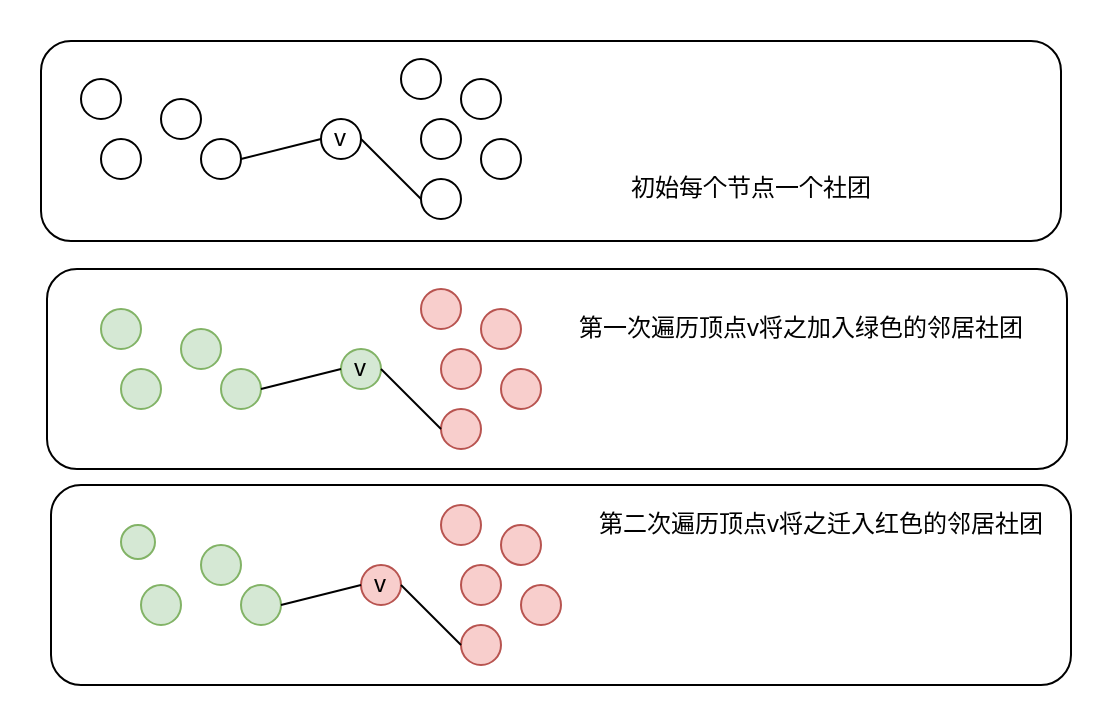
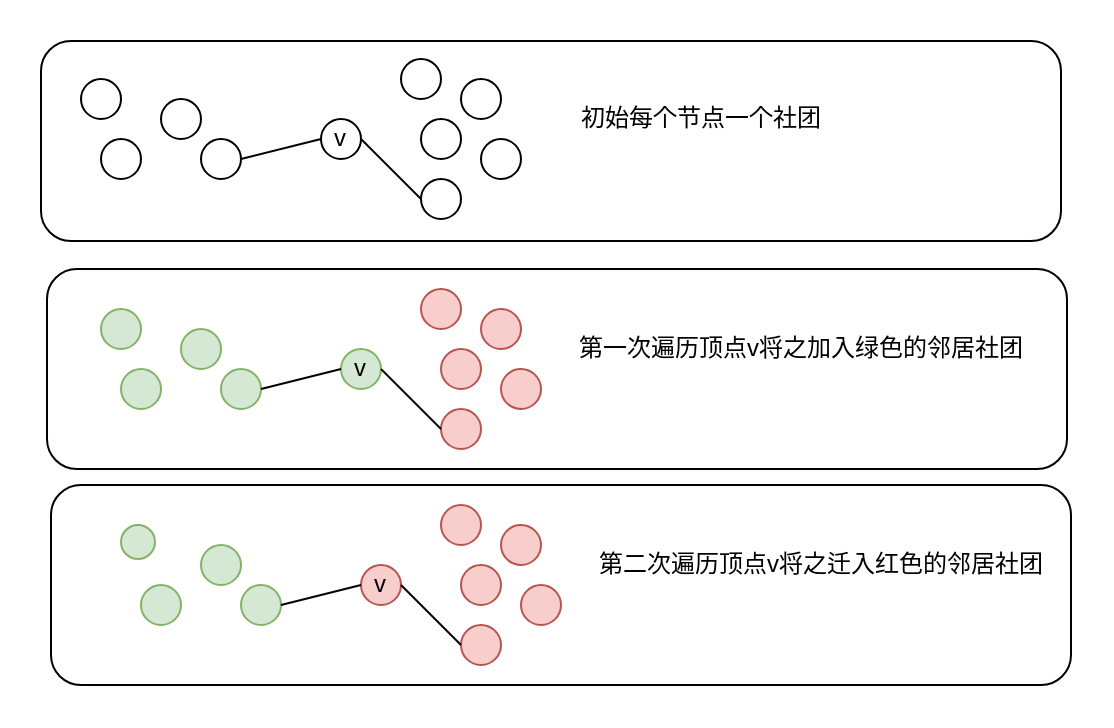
  <mxCell id="0" />
  <mxCell id="1" parent="0" />
  <mxCell id="2" value="" style="rounded=1;whiteSpace=wrap;html=1;" parent="1" vertex="1"><mxGeometry x="25" y="242" width="510" height="100" as="geometry" /></mxCell>
  <mxCell id="3" value="" style="rounded=1;whiteSpace=wrap;html=1;" parent="1" vertex="1"><mxGeometry x="23" y="134" width="510" height="100" as="geometry" /></mxCell>
  <mxCell id="4" value="" style="rounded=1;whiteSpace=wrap;html=1;" parent="1" vertex="1"><mxGeometry x="20" y="20" width="510" height="100" as="geometry" /></mxCell>
  <mxCell id="5" value="" style="ellipse;whiteSpace=wrap;html=1;aspect=fixed;" parent="1" vertex="1"><mxGeometry x="40" y="39" width="20" height="20" as="geometry" /></mxCell>
  <mxCell id="6" value="" style="ellipse;whiteSpace=wrap;html=1;aspect=fixed;" parent="1" vertex="1"><mxGeometry x="50" y="69" width="20" height="20" as="geometry" /></mxCell>
  <mxCell id="7" value="" style="ellipse;whiteSpace=wrap;html=1;aspect=fixed;" parent="1" vertex="1"><mxGeometry x="80" y="49" width="20" height="20" as="geometry" /></mxCell>
  <mxCell id="8" value="" style="ellipse;whiteSpace=wrap;html=1;aspect=fixed;" parent="1" vertex="1"><mxGeometry x="200" y="29" width="20" height="20" as="geometry" /></mxCell>
  <mxCell id="9" value="" style="ellipse;whiteSpace=wrap;html=1;aspect=fixed;" parent="1" vertex="1"><mxGeometry x="100" y="69" width="20" height="20" as="geometry" /></mxCell>
  <mxCell id="10" value="v" style="ellipse;whiteSpace=wrap;html=1;aspect=fixed;" parent="1" vertex="1"><mxGeometry x="160" y="59" width="20" height="20" as="geometry" /></mxCell>
  <mxCell id="11" value="" style="ellipse;whiteSpace=wrap;html=1;aspect=fixed;" parent="1" vertex="1"><mxGeometry x="210" y="59" width="20" height="20" as="geometry" /></mxCell>
  <mxCell id="12" value="" style="ellipse;whiteSpace=wrap;html=1;aspect=fixed;" parent="1" vertex="1"><mxGeometry x="230" y="39" width="20" height="20" as="geometry" /></mxCell>
  <mxCell id="13" value="" style="ellipse;whiteSpace=wrap;html=1;aspect=fixed;" parent="1" vertex="1"><mxGeometry x="240" y="69" width="20" height="20" as="geometry" /></mxCell>
  <mxCell id="14" value="" style="ellipse;whiteSpace=wrap;html=1;aspect=fixed;" parent="1" vertex="1"><mxGeometry x="210" y="89" width="20" height="20" as="geometry" /></mxCell>
  <mxCell id="15" value="" style="ellipse;whiteSpace=wrap;html=1;aspect=fixed;fillColor=#d5e8d4;strokeColor=#82b366;" parent="1" vertex="1"><mxGeometry x="50" y="154" width="20" height="20" as="geometry" /></mxCell>
  <mxCell id="16" value="" style="ellipse;whiteSpace=wrap;html=1;aspect=fixed;fillColor=#d5e8d4;strokeColor=#82b366;" parent="1" vertex="1"><mxGeometry x="60" y="184" width="20" height="20" as="geometry" /></mxCell>
  <mxCell id="17" value="" style="ellipse;whiteSpace=wrap;html=1;aspect=fixed;fillColor=#d5e8d4;strokeColor=#82b366;" parent="1" vertex="1"><mxGeometry x="90" y="164" width="20" height="20" as="geometry" /></mxCell>
  <mxCell id="18" value="" style="ellipse;whiteSpace=wrap;html=1;aspect=fixed;fillColor=#f8cecc;strokeColor=#b85450;" parent="1" vertex="1"><mxGeometry x="210" y="144" width="20" height="20" as="geometry" /></mxCell>
  <mxCell id="19" value="" style="ellipse;whiteSpace=wrap;html=1;aspect=fixed;fillColor=#d5e8d4;strokeColor=#82b366;" parent="1" vertex="1"><mxGeometry x="110" y="184" width="20" height="20" as="geometry" /></mxCell>
  <mxCell id="20" value="v" style="ellipse;whiteSpace=wrap;html=1;aspect=fixed;fillColor=#d5e8d4;strokeColor=#82b366;" parent="1" vertex="1"><mxGeometry x="170" y="174" width="20" height="20" as="geometry" /></mxCell>
  <mxCell id="21" value="" style="ellipse;whiteSpace=wrap;html=1;aspect=fixed;fillColor=#f8cecc;strokeColor=#b85450;" parent="1" vertex="1"><mxGeometry x="220" y="174" width="20" height="20" as="geometry" /></mxCell>
  <mxCell id="22" value="" style="ellipse;whiteSpace=wrap;html=1;aspect=fixed;fillColor=#f8cecc;strokeColor=#b85450;" parent="1" vertex="1"><mxGeometry x="240" y="154" width="20" height="20" as="geometry" /></mxCell>
  <mxCell id="23" value="" style="ellipse;whiteSpace=wrap;html=1;aspect=fixed;fillColor=#f8cecc;strokeColor=#b85450;" parent="1" vertex="1"><mxGeometry x="250" y="184" width="20" height="20" as="geometry" /></mxCell>
  <mxCell id="24" value="" style="ellipse;whiteSpace=wrap;html=1;aspect=fixed;fillColor=#f8cecc;strokeColor=#b85450;" parent="1" vertex="1"><mxGeometry x="220" y="204" width="20" height="20" as="geometry" /></mxCell>
  <mxCell id="25" value="" style="ellipse;whiteSpace=wrap;html=1;aspect=fixed;fillColor=#d5e8d4;strokeColor=#82b366;" parent="1" vertex="1"><mxGeometry x="60" y="262" width="17" height="17" as="geometry" /></mxCell>
  <mxCell id="26" value="" style="ellipse;whiteSpace=wrap;html=1;aspect=fixed;fillColor=#d5e8d4;strokeColor=#82b366;direction=south;" parent="1" vertex="1"><mxGeometry x="70" y="292" width="20" height="20" as="geometry" /></mxCell>
  <mxCell id="27" value="" style="ellipse;whiteSpace=wrap;html=1;aspect=fixed;fillColor=#d5e8d4;strokeColor=#82b366;" parent="1" vertex="1"><mxGeometry x="100" y="272" width="20" height="20" as="geometry" /></mxCell>
  <mxCell id="28" value="" style="ellipse;whiteSpace=wrap;html=1;aspect=fixed;fillColor=#f8cecc;strokeColor=#b85450;" parent="1" vertex="1"><mxGeometry x="220" y="252" width="20" height="20" as="geometry" /></mxCell>
  <mxCell id="29" value="" style="ellipse;whiteSpace=wrap;html=1;aspect=fixed;fillColor=#d5e8d4;strokeColor=#82b366;" parent="1" vertex="1"><mxGeometry x="120" y="292" width="20" height="20" as="geometry" /></mxCell>
  <mxCell id="30" value="v" style="ellipse;whiteSpace=wrap;html=1;aspect=fixed;fillColor=#f8cecc;strokeColor=#b85450;" parent="1" vertex="1"><mxGeometry x="180" y="282" width="20" height="20" as="geometry" /></mxCell>
  <mxCell id="31" value="" style="ellipse;whiteSpace=wrap;html=1;aspect=fixed;fillColor=#f8cecc;strokeColor=#b85450;" parent="1" vertex="1"><mxGeometry x="230" y="282" width="20" height="20" as="geometry" /></mxCell>
  <mxCell id="32" value="" style="ellipse;whiteSpace=wrap;html=1;aspect=fixed;fillColor=#f8cecc;strokeColor=#b85450;" parent="1" vertex="1"><mxGeometry x="250" y="262" width="20" height="20" as="geometry" /></mxCell>
  <mxCell id="33" value="" style="ellipse;whiteSpace=wrap;html=1;aspect=fixed;fillColor=#f8cecc;strokeColor=#b85450;" parent="1" vertex="1"><mxGeometry x="260" y="292" width="20" height="20" as="geometry" /></mxCell>
  <mxCell id="34" value="" style="ellipse;whiteSpace=wrap;html=1;aspect=fixed;fillColor=#f8cecc;strokeColor=#b85450;" parent="1" vertex="1"><mxGeometry x="230" y="312" width="20" height="20" as="geometry" /></mxCell>
- <mxCell id="35" value="初始每个节点一个社团" style="text;html=1;resizable=0;autosize=1;align=center;verticalAlign=middle;points=[];fillColor=none;strokeColor=none;rounded=0;" parent="1" vertex="1"><mxGeometry x="305" y="84" width="140" height="20" as="geometry" /></mxCell>
- <mxCell id="36" value="第一次遍历顶点v将之加入绿色的邻居社团" style="text;html=1;resizable=0;autosize=1;align=center;verticalAlign=middle;points=[];fillColor=none;strokeColor=none;rounded=0;" parent="1" vertex="1"><mxGeometry x="280" y="154" width="240" height="20" as="geometry" /></mxCell>
- <mxCell id="37" value="第二次遍历顶点v将之迁入红色的邻居社团" style="text;html=1;resizable=0;autosize=1;align=center;verticalAlign=middle;points=[];fillColor=none;strokeColor=none;rounded=0;" parent="1" vertex="1"><mxGeometry x="290" y="252" width="240" height="20" as="geometry" /></mxCell>
+ <mxCell id="35" value="初始每个节点一个社团" style="text;html=1;resizable=0;autosize=1;align=center;verticalAlign=middle;points=[];fillColor=none;strokeColor=none;rounded=0;" parent="1" vertex="1"><mxGeometry x="280" y="49" width="140" height="20" as="geometry" /></mxCell>
+ <mxCell id="36" value="第一次遍历顶点v将之加入绿色的邻居社团" style="text;html=1;resizable=0;autosize=1;align=center;verticalAlign=middle;points=[];fillColor=none;strokeColor=none;rounded=0;" parent="1" vertex="1"><mxGeometry x="280" y="164" width="240" height="20" as="geometry" /></mxCell>
+ <mxCell id="37" value="第二次遍历顶点v将之迁入红色的邻居社团" style="text;html=1;resizable=0;autosize=1;align=center;verticalAlign=middle;points=[];fillColor=none;strokeColor=none;rounded=0;" parent="1" vertex="1"><mxGeometry x="290" y="272" width="240" height="20" as="geometry" /></mxCell>
  <mxCell id="38" value="" style="endArrow=none;html=1;exitX=1;exitY=0.5;exitDx=0;exitDy=0;entryX=0;entryY=0.5;entryDx=0;entryDy=0;" parent="1" source="9" target="10" edge="1"><mxGeometry width="50" height="50" relative="1" as="geometry"><mxPoint x="120" y="109" as="sourcePoint" /><mxPoint x="150" y="79" as="targetPoint" /></mxGeometry></mxCell>
  <mxCell id="39" value="" style="endArrow=none;html=1;entryX=0;entryY=0.5;entryDx=0;entryDy=0;exitX=1;exitY=0.5;exitDx=0;exitDy=0;" parent="1" source="10" target="14" edge="1"><mxGeometry width="50" height="50" relative="1" as="geometry"><mxPoint x="190" y="79" as="sourcePoint" /><mxPoint x="170" y="79" as="targetPoint" /></mxGeometry></mxCell>
  <mxCell id="40" value="" style="endArrow=none;html=1;exitX=1;exitY=0.5;exitDx=0;exitDy=0;entryX=0;entryY=0.5;entryDx=0;entryDy=0;" parent="1" source="19" target="20" edge="1"><mxGeometry width="50" height="50" relative="1" as="geometry"><mxPoint x="130" y="89" as="sourcePoint" /><mxPoint x="170" y="79" as="targetPoint" /></mxGeometry></mxCell>
  <mxCell id="41" value="" style="endArrow=none;html=1;exitX=1;exitY=0.5;exitDx=0;exitDy=0;entryX=0;entryY=0.5;entryDx=0;entryDy=0;" parent="1" source="29" target="30" edge="1"><mxGeometry width="50" height="50" relative="1" as="geometry"><mxPoint x="140" y="204" as="sourcePoint" /><mxPoint x="180" y="194" as="targetPoint" /></mxGeometry></mxCell>
  <mxCell id="42" value="" style="endArrow=none;html=1;entryX=0;entryY=0.5;entryDx=0;entryDy=0;exitX=1;exitY=0.5;exitDx=0;exitDy=0;" parent="1" source="20" target="24" edge="1"><mxGeometry width="50" height="50" relative="1" as="geometry"><mxPoint x="190" y="79" as="sourcePoint" /><mxPoint x="220" y="109" as="targetPoint" /></mxGeometry></mxCell>
  <mxCell id="43" value="" style="endArrow=none;html=1;entryX=0;entryY=0.5;entryDx=0;entryDy=0;exitX=1;exitY=0.5;exitDx=0;exitDy=0;" parent="1" source="30" target="34" edge="1"><mxGeometry width="50" height="50" relative="1" as="geometry"><mxPoint x="200" y="194" as="sourcePoint" /><mxPoint x="230" y="224" as="targetPoint" /></mxGeometry></mxCell>
